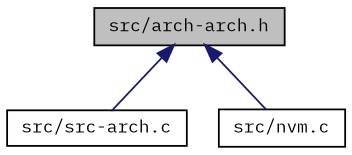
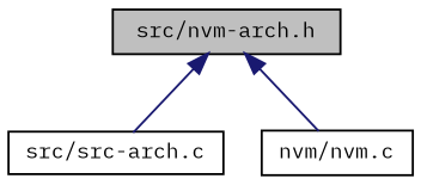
  digraph {
    fontname="IBM Plex Mono"
    node [color=black fillcolor=white fontname="IBM Plex Mono" fontsize=10 shape=record style=filled]
    edge [color=midnightblue dir=back fontname="IBM Plex Mono" fontsize=10 labelfontname=Helvetica labelfontsize=10 style=solid]
-   n1 [fillcolor=grey75 fontcolor=black height=0.2 label="src/arch-arch.h" width=0.4]
+   n1 [fillcolor=grey75 fontcolor=black height=0.2 label="src/nvm-arch.h" width=0.4]
    n2 [height=0.2 label="src/src-arch.c" width=0.4]
-   n3 [height=0.2 label="src/nvm.c" width=0.4]
+   n3 [height=0.2 label="nvm/nvm.c" width=0.4]
    n1 -> n2
    n1 -> n3
  }
